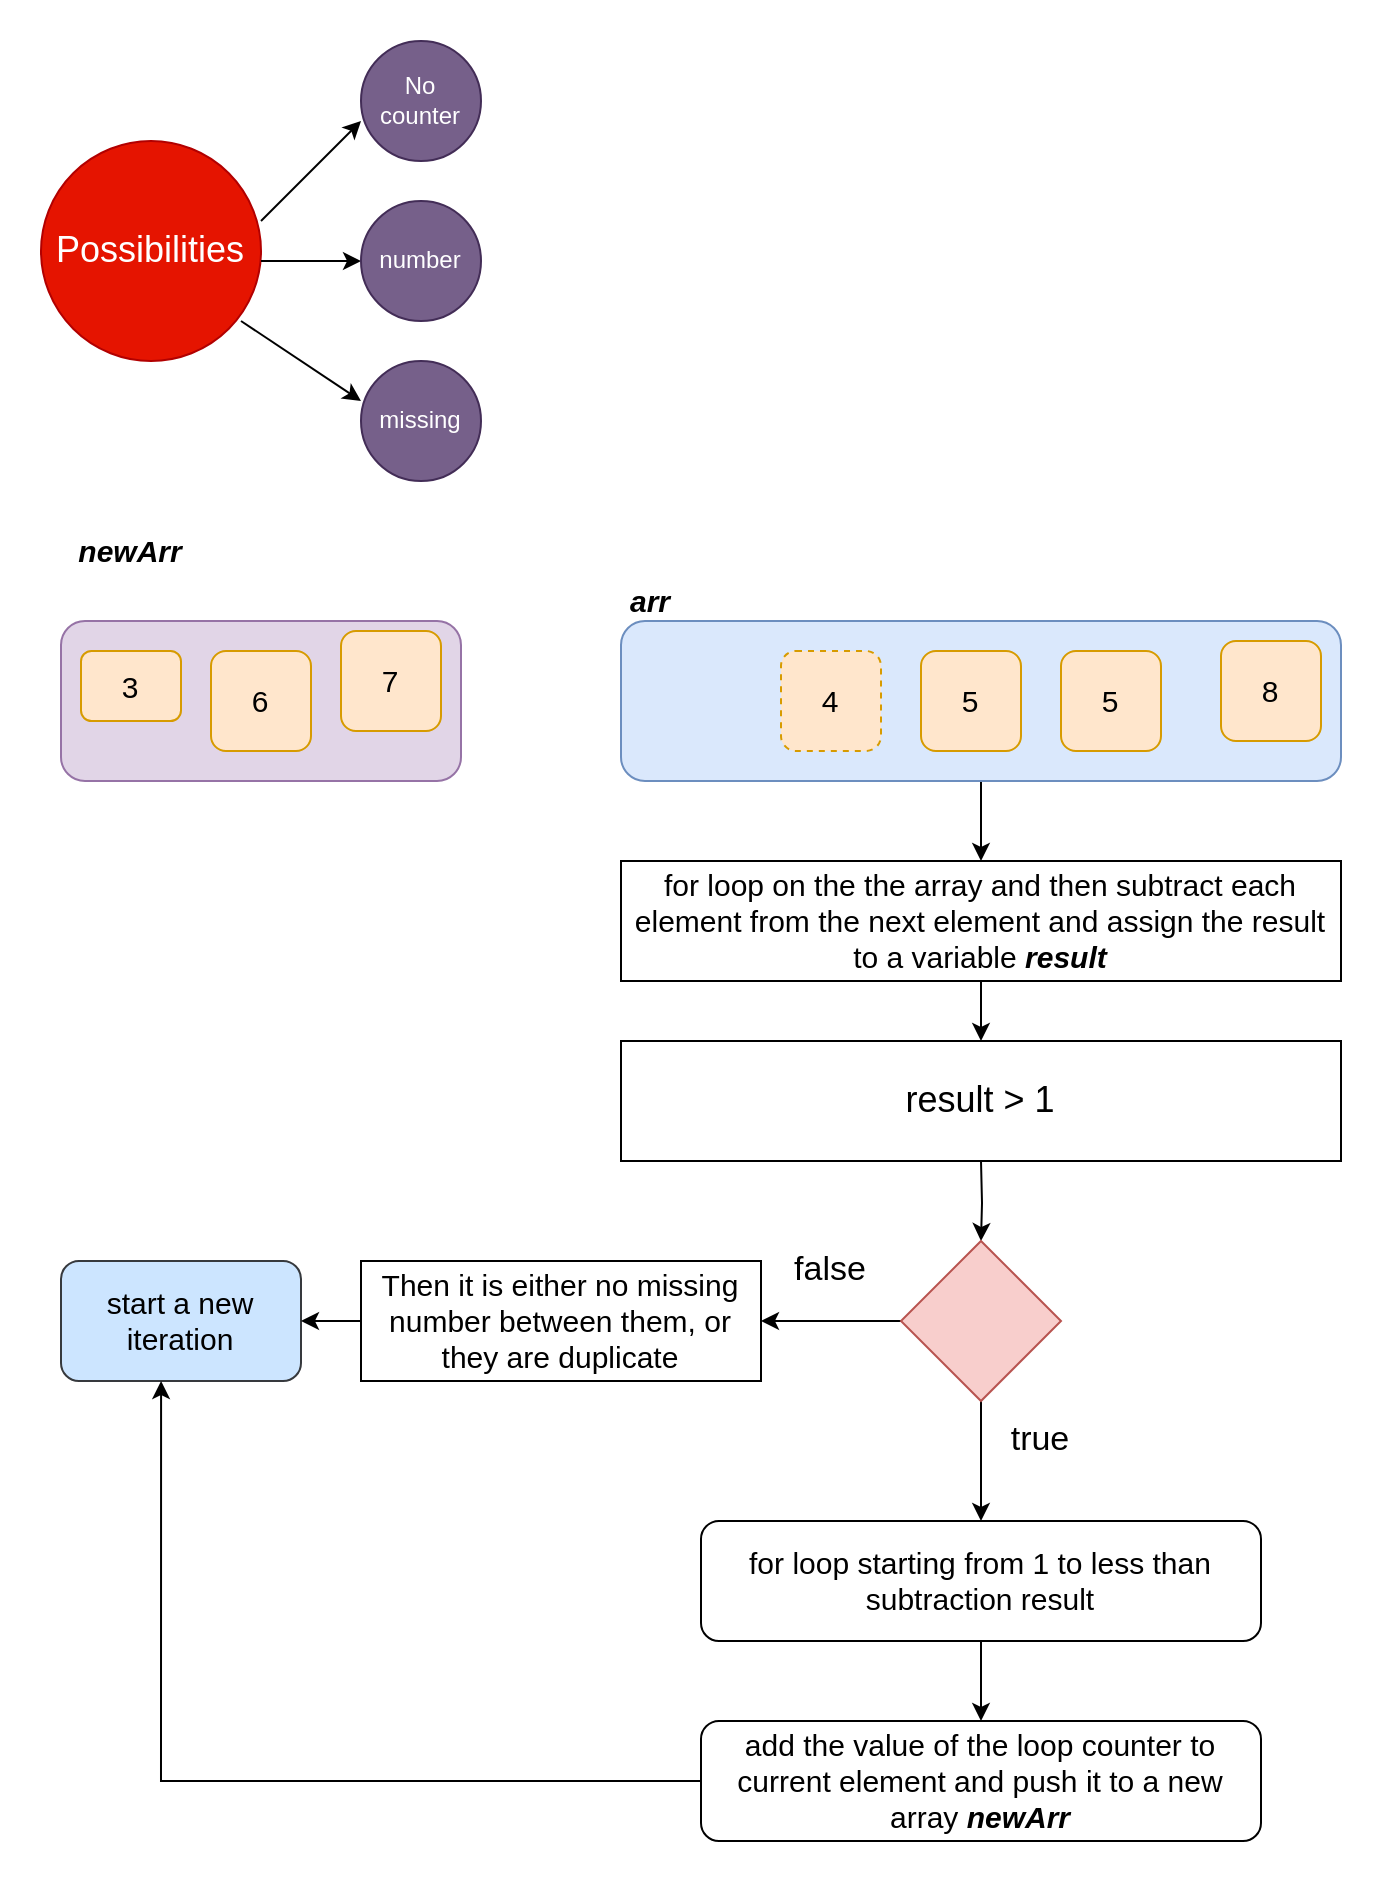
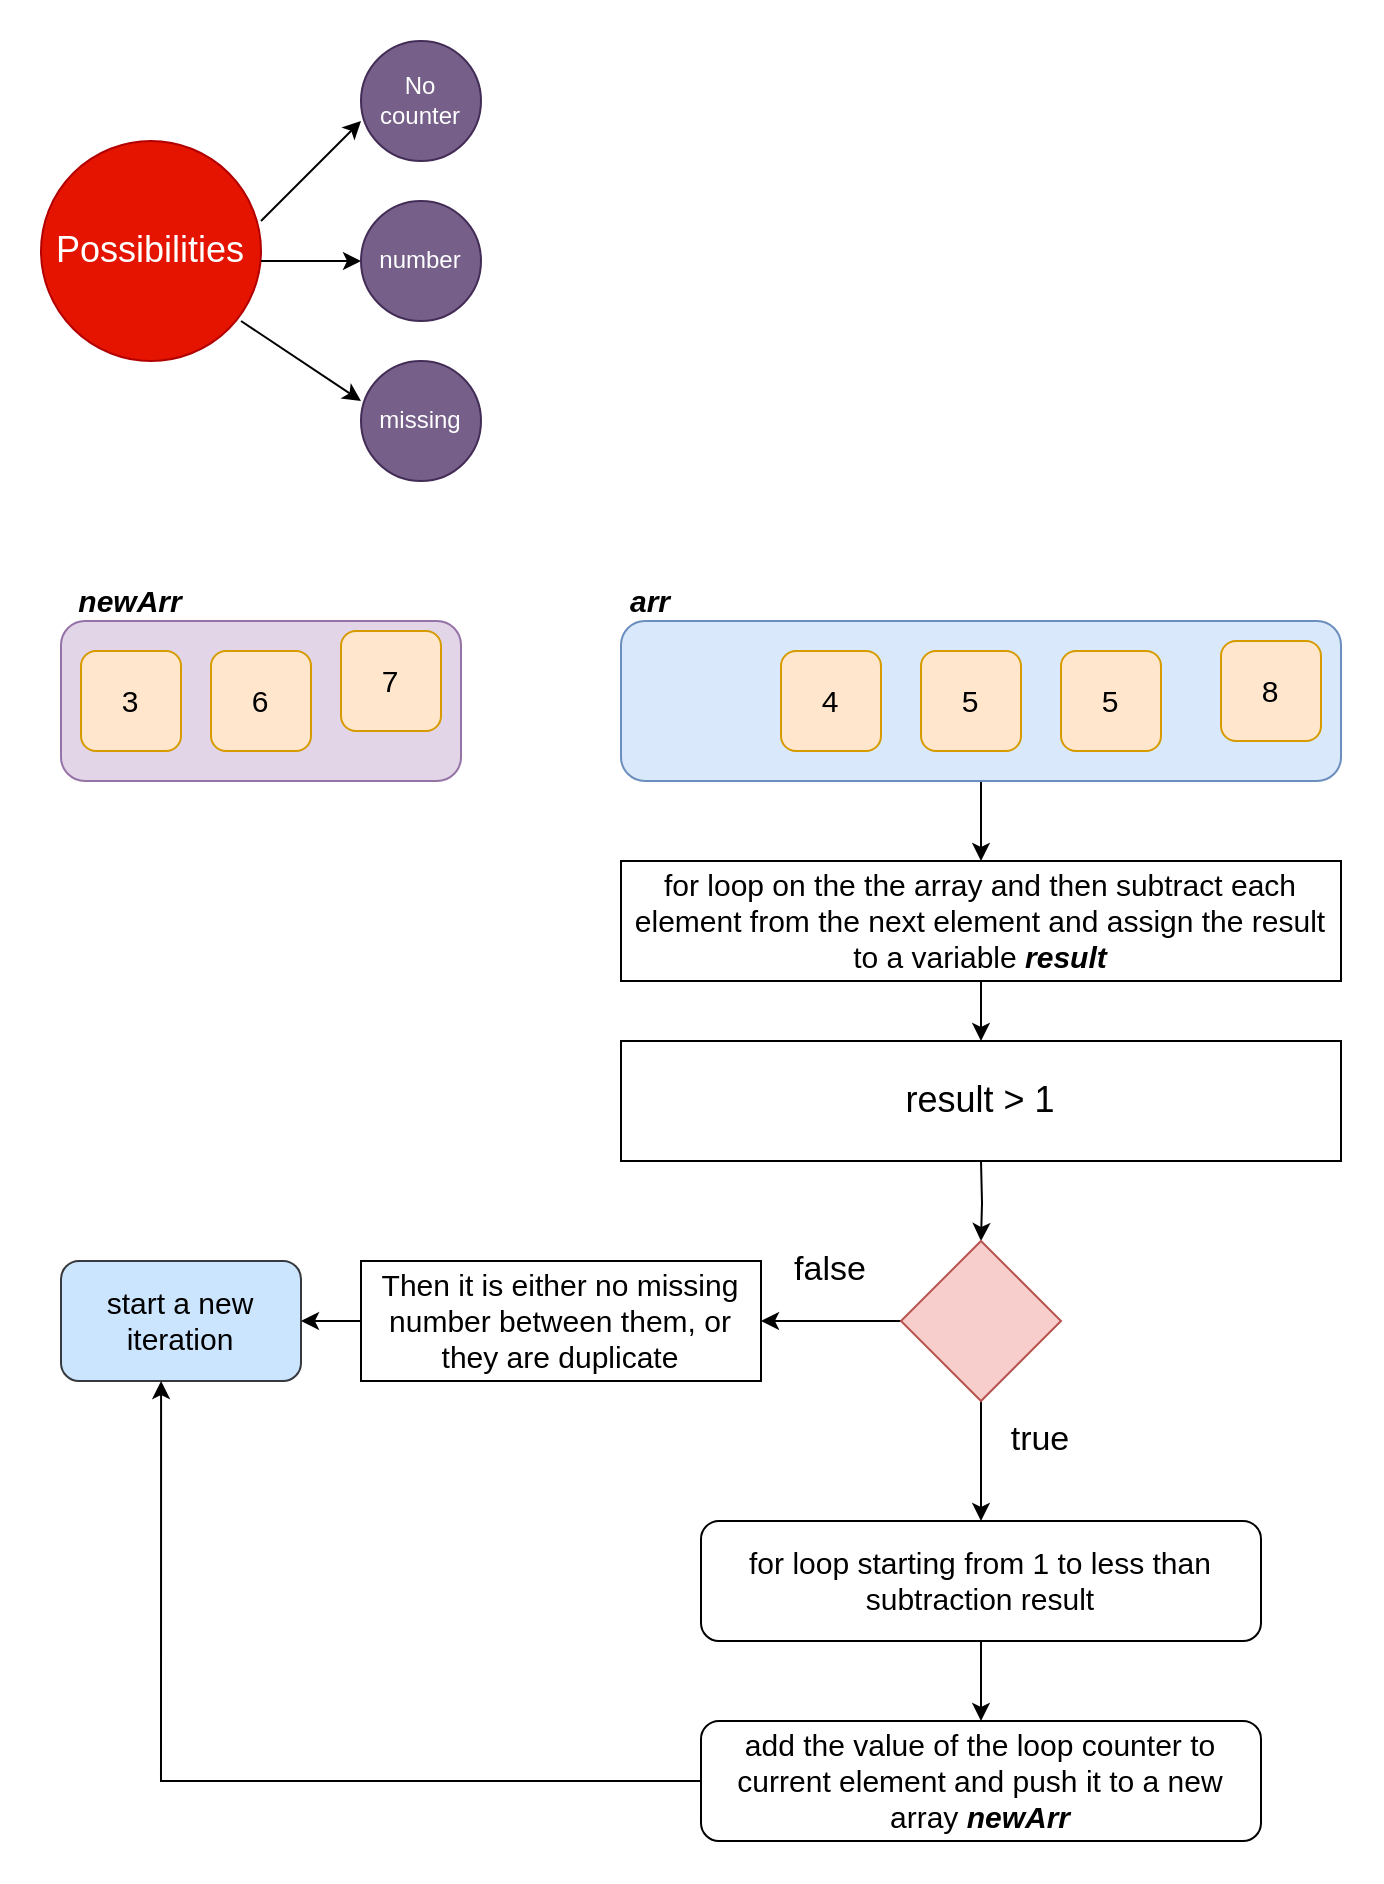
  <mxCell id="0" />
  <mxCell id="1" parent="0" />
  <mxCell id="2" style="edgeStyle=orthogonalEdgeStyle;rounded=0;orthogonalLoop=1;jettySize=auto;html=1;fontSize=15;" edge="1" parent="1" source="3"><mxGeometry relative="1" as="geometry"><mxPoint x="490" y="430" as="targetPoint" /></mxGeometry></mxCell>
  <mxCell id="3" value="" style="rounded=1;whiteSpace=wrap;html=1;fillColor=#dae8fc;strokeColor=#6c8ebf;fontSize=15;" vertex="1" parent="1"><mxGeometry x="310" y="310" width="360" height="80" as="geometry" /></mxCell>
- <mxCell id="4" value="4" style="rounded=1;whiteSpace=wrap;html=1;fillColor=#ffe6cc;strokeColor=#d79b00;fontSize=15;dashed=1;" vertex="1" parent="1"><mxGeometry x="390" y="325" width="50" height="50" as="geometry" /></mxCell>
+ <mxCell id="4" value="4" style="rounded=1;whiteSpace=wrap;html=1;fillColor=#ffe6cc;strokeColor=#d79b00;fontSize=15;" vertex="1" parent="1"><mxGeometry x="390" y="325" width="50" height="50" as="geometry" /></mxCell>
  <mxCell id="5" value="5" style="rounded=1;whiteSpace=wrap;html=1;fillColor=#ffe6cc;strokeColor=#d79b00;fontSize=15;" vertex="1" parent="1"><mxGeometry x="460" y="325" width="50" height="50" as="geometry" /></mxCell>
  <mxCell id="6" value="5" style="rounded=1;whiteSpace=wrap;html=1;fillColor=#ffe6cc;strokeColor=#d79b00;fontSize=15;" vertex="1" parent="1"><mxGeometry x="530" y="325" width="50" height="50" as="geometry" /></mxCell>
  <mxCell id="7" value="8" style="rounded=1;whiteSpace=wrap;html=1;fillColor=#ffe6cc;strokeColor=#d79b00;fontSize=15;" vertex="1" parent="1"><mxGeometry x="610" y="320" width="50" height="50" as="geometry" /></mxCell>
  <mxCell id="8" value="" style="rounded=1;whiteSpace=wrap;html=1;fillColor=#e1d5e7;strokeColor=#9673a6;fontSize=15;" vertex="1" parent="1"><mxGeometry x="30" y="310" width="200" height="80" as="geometry" /></mxCell>
- <mxCell id="9" value="3" style="rounded=1;whiteSpace=wrap;html=1;fillColor=#ffe6cc;strokeColor=#d79b00;fontSize=15;" vertex="1" parent="1"><mxGeometry x="40" y="325" width="50" height="35" as="geometry" /></mxCell>
+ <mxCell id="9" value="3" style="rounded=1;whiteSpace=wrap;html=1;fillColor=#ffe6cc;strokeColor=#d79b00;fontSize=15;" vertex="1" parent="1"><mxGeometry x="40" y="325" width="50" height="50" as="geometry" /></mxCell>
  <mxCell id="10" value="6" style="rounded=1;whiteSpace=wrap;html=1;fillColor=#ffe6cc;strokeColor=#d79b00;fontSize=15;" vertex="1" parent="1"><mxGeometry x="105" y="325" width="50" height="50" as="geometry" /></mxCell>
  <mxCell id="11" style="edgeStyle=orthogonalEdgeStyle;rounded=0;orthogonalLoop=1;jettySize=auto;html=1;fontSize=15;" edge="1" parent="1" source="12"><mxGeometry relative="1" as="geometry"><mxPoint x="490" y="520" as="targetPoint" /></mxGeometry></mxCell>
  <mxCell id="12" value="for loop on the the array and then subtract each element from the next element and assign the result to a variable &lt;i style=&quot;font-size: 15px;&quot;&gt;&lt;b style=&quot;font-size: 15px;&quot;&gt;result&lt;/b&gt;&lt;/i&gt;" style="rounded=0;whiteSpace=wrap;html=1;fontSize=15;" vertex="1" parent="1"><mxGeometry x="310" y="430" width="360" height="60" as="geometry" /></mxCell>
  <mxCell id="13" value="result &amp;gt; 1" style="rounded=0;whiteSpace=wrap;html=1;fontSize=18;" vertex="1" parent="1"><mxGeometry x="310" y="520" width="360" height="60" as="geometry" /></mxCell>
  <mxCell id="14" style="edgeStyle=orthogonalEdgeStyle;rounded=0;orthogonalLoop=1;jettySize=auto;html=1;entryX=0.5;entryY=0;entryDx=0;entryDy=0;fontSize=15;" edge="1" parent="1" target="18"><mxGeometry relative="1" as="geometry"><mxPoint x="490" y="580" as="sourcePoint" /></mxGeometry></mxCell>
  <mxCell id="15" value="7" style="rounded=1;whiteSpace=wrap;html=1;fillColor=#ffe6cc;strokeColor=#d79b00;fontSize=15;" vertex="1" parent="1"><mxGeometry x="170" y="315" width="50" height="50" as="geometry" /></mxCell>
  <mxCell id="16" style="edgeStyle=orthogonalEdgeStyle;rounded=0;orthogonalLoop=1;jettySize=auto;html=1;fontSize=15;" edge="1" parent="1" source="18"><mxGeometry relative="1" as="geometry"><mxPoint x="380" y="660" as="targetPoint" /></mxGeometry></mxCell>
  <mxCell id="17" style="edgeStyle=orthogonalEdgeStyle;rounded=0;orthogonalLoop=1;jettySize=auto;html=1;fontSize=15;" edge="1" parent="1" source="18"><mxGeometry relative="1" as="geometry"><mxPoint x="490" y="760" as="targetPoint" /></mxGeometry></mxCell>
  <mxCell id="18" value="" style="rhombus;whiteSpace=wrap;html=1;fontSize=15;fillColor=#f8cecc;strokeColor=#b85450;" vertex="1" parent="1"><mxGeometry x="450" y="620" width="80" height="80" as="geometry" /></mxCell>
  <mxCell id="19" value="false" style="text;html=1;strokeColor=none;fillColor=none;align=center;verticalAlign=middle;whiteSpace=wrap;rounded=0;fontSize=17;" vertex="1" parent="1"><mxGeometry x="395" y="625" width="40" height="20" as="geometry" /></mxCell>
  <mxCell id="20" value="true" style="text;html=1;strokeColor=none;fillColor=none;align=center;verticalAlign=middle;whiteSpace=wrap;rounded=0;fontSize=17;" vertex="1" parent="1"><mxGeometry x="500" y="710" width="40" height="20" as="geometry" /></mxCell>
  <mxCell id="21" value="start a new iteration" style="rounded=1;whiteSpace=wrap;html=1;fillColor=#cce5ff;strokeColor=#36393d;fontSize=15;" vertex="1" parent="1"><mxGeometry x="30" y="630" width="120" height="60" as="geometry" /></mxCell>
  <mxCell id="22" style="edgeStyle=orthogonalEdgeStyle;rounded=0;orthogonalLoop=1;jettySize=auto;html=1;entryX=1;entryY=0.5;entryDx=0;entryDy=0;fontSize=15;" edge="1" parent="1" source="23" target="21"><mxGeometry relative="1" as="geometry" /></mxCell>
  <mxCell id="23" value="Then it is either no missing number between them, or they are duplicate" style="rounded=0;whiteSpace=wrap;html=1;fontSize=15;" vertex="1" parent="1"><mxGeometry x="180" y="630" width="200" height="60" as="geometry" /></mxCell>
  <mxCell id="24" style="edgeStyle=orthogonalEdgeStyle;rounded=0;orthogonalLoop=1;jettySize=auto;html=1;entryX=0.5;entryY=0;entryDx=0;entryDy=0;fontSize=15;" edge="1" parent="1" source="25" target="27"><mxGeometry relative="1" as="geometry" /></mxCell>
  <mxCell id="25" value="for loop starting from 1 to less than subtraction result" style="rounded=1;whiteSpace=wrap;html=1;fontSize=15;" vertex="1" parent="1"><mxGeometry x="350" y="760" width="280" height="60" as="geometry" /></mxCell>
  <mxCell id="26" style="edgeStyle=orthogonalEdgeStyle;rounded=0;orthogonalLoop=1;jettySize=auto;html=1;entryX=0.417;entryY=1;entryDx=0;entryDy=0;entryPerimeter=0;fontSize=15;" edge="1" parent="1" source="27" target="21"><mxGeometry relative="1" as="geometry" /></mxCell>
  <mxCell id="27" value="add the value of the loop counter to current element and push it to a new array &lt;i style=&quot;font-size: 15px;&quot;&gt;&lt;b style=&quot;font-size: 15px;&quot;&gt;newArr&lt;/b&gt;&lt;/i&gt;" style="rounded=1;whiteSpace=wrap;html=1;fontSize=15;" vertex="1" parent="1"><mxGeometry x="350" y="860" width="280" height="60" as="geometry" /></mxCell>
- <mxCell id="28" value="&lt;b&gt;&lt;i&gt;newArr&lt;/i&gt;&lt;/b&gt;" style="text;html=1;strokeColor=none;fillColor=none;align=center;verticalAlign=middle;whiteSpace=wrap;rounded=0;fontSize=15;" vertex="1" parent="1"><mxGeometry x="30" y="265" width="70" height="20" as="geometry" /></mxCell>
+ <mxCell id="28" value="&lt;b&gt;&lt;i&gt;newArr&lt;/i&gt;&lt;/b&gt;" style="text;html=1;strokeColor=none;fillColor=none;align=center;verticalAlign=middle;whiteSpace=wrap;rounded=0;fontSize=15;" vertex="1" parent="1"><mxGeometry x="30" y="290" width="70" height="20" as="geometry" /></mxCell>
  <mxCell id="29" value="&lt;b&gt;&lt;i&gt;arr&lt;/i&gt;&lt;/b&gt;" style="text;html=1;strokeColor=none;fillColor=none;align=center;verticalAlign=middle;whiteSpace=wrap;rounded=0;fontSize=15;" vertex="1" parent="1"><mxGeometry x="290" y="290" width="70" height="20" as="geometry" /></mxCell>
  <mxCell id="30" value="Possibilities" style="ellipse;whiteSpace=wrap;html=1;aspect=fixed;fontSize=18;fillColor=#e51400;strokeColor=#B20000;fontColor=#ffffff;" vertex="1" parent="1"><mxGeometry x="20" y="70" width="110" height="110" as="geometry" /></mxCell>
  <mxCell id="31" value="" style="endArrow=classic;html=1;fontSize=18;" edge="1" parent="1"><mxGeometry width="50" height="50" relative="1" as="geometry"><mxPoint x="130" y="110" as="sourcePoint" /><mxPoint x="180" y="60" as="targetPoint" /></mxGeometry></mxCell>
  <mxCell id="32" value="" style="endArrow=classic;html=1;fontSize=18;" edge="1" parent="1"><mxGeometry width="50" height="50" relative="1" as="geometry"><mxPoint x="130" y="130" as="sourcePoint" /><mxPoint x="180" y="130" as="targetPoint" /></mxGeometry></mxCell>
  <mxCell id="33" value="" style="endArrow=classic;html=1;fontSize=18;" edge="1" parent="1"><mxGeometry width="50" height="50" relative="1" as="geometry"><mxPoint x="120" y="160" as="sourcePoint" /><mxPoint x="180" y="200" as="targetPoint" /></mxGeometry></mxCell>
  <mxCell id="34" value="No counter" style="ellipse;whiteSpace=wrap;html=1;aspect=fixed;fontSize=12;fillColor=#76608a;strokeColor=#432D57;fontColor=#ffffff;" vertex="1" parent="1"><mxGeometry x="180" y="20" width="60" height="60" as="geometry" /></mxCell>
  <mxCell id="35" value="missing" style="ellipse;whiteSpace=wrap;html=1;aspect=fixed;fontSize=12;fillColor=#76608a;strokeColor=#432D57;fontColor=#ffffff;" vertex="1" parent="1"><mxGeometry x="180" y="180" width="60" height="60" as="geometry" /></mxCell>
  <mxCell id="36" value="number" style="ellipse;whiteSpace=wrap;html=1;aspect=fixed;fontSize=12;fillColor=#76608a;strokeColor=#432D57;fontColor=#ffffff;" vertex="1" parent="1"><mxGeometry x="180" y="100" width="60" height="60" as="geometry" /></mxCell>
